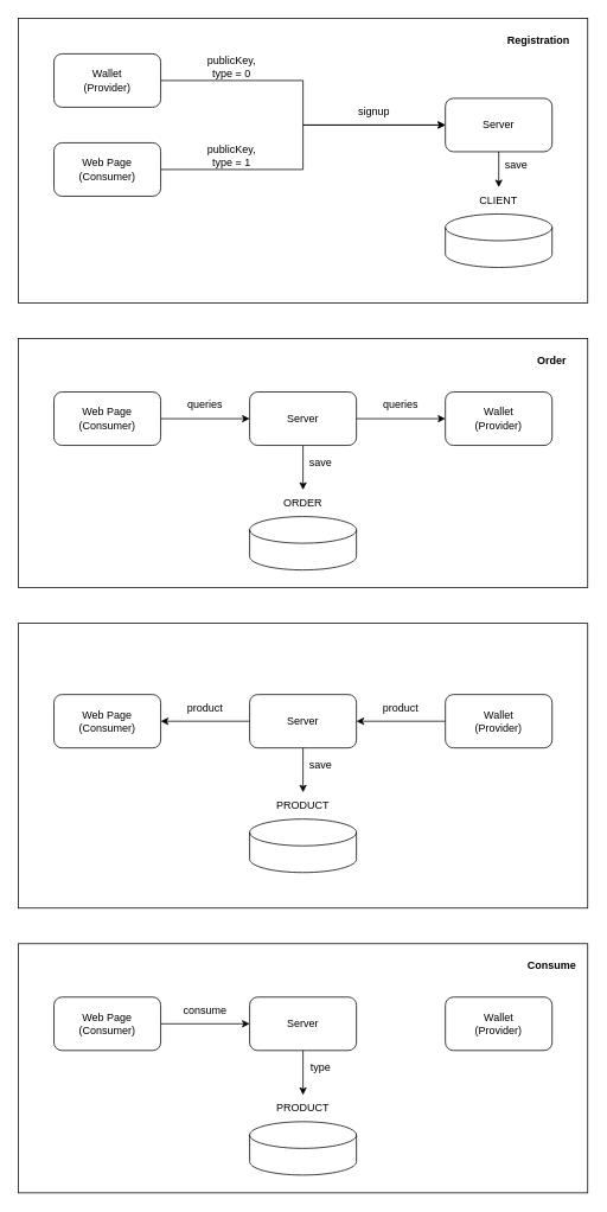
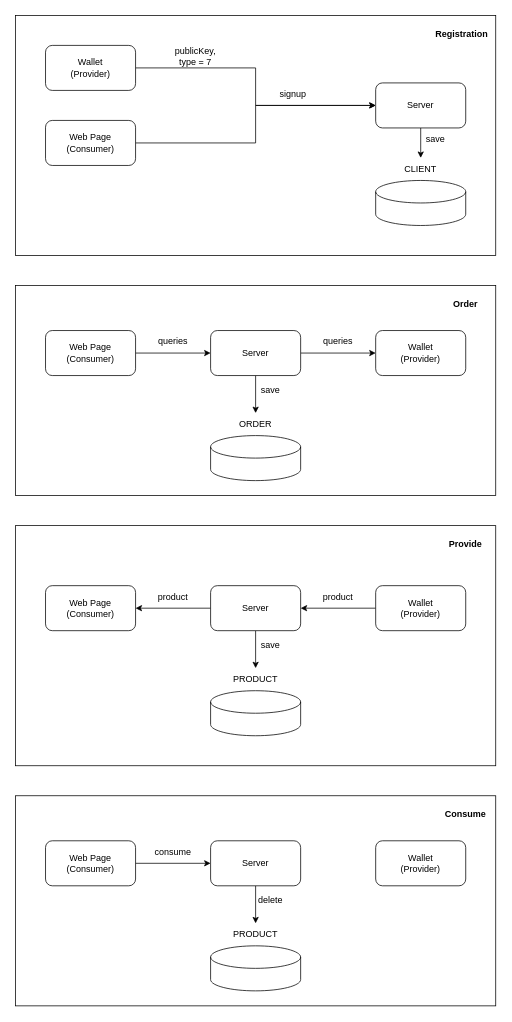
  <mxCell id="0" />
  <mxCell id="1" parent="0" />
  <mxCell id="2" value="" style="rounded=0;whiteSpace=wrap;html=1;" vertex="1" parent="1"><mxGeometry x="20" y="20" width="640" height="320" as="geometry" /></mxCell>
  <mxCell id="3" style="edgeStyle=orthogonalEdgeStyle;rounded=0;orthogonalLoop=1;jettySize=auto;html=1;entryX=0;entryY=0.5;entryDx=0;entryDy=0;" edge="1" parent="1" source="4" target="8"><mxGeometry relative="1" as="geometry" /></mxCell>
  <mxCell id="4" value="Wallet&lt;div&gt;(Provider)&lt;/div&gt;" style="rounded=1;whiteSpace=wrap;html=1;" vertex="1" parent="1"><mxGeometry x="60" y="60" width="120" height="60" as="geometry" /></mxCell>
  <mxCell id="5" style="edgeStyle=orthogonalEdgeStyle;rounded=0;orthogonalLoop=1;jettySize=auto;html=1;entryX=0;entryY=0.5;entryDx=0;entryDy=0;" edge="1" parent="1" source="6" target="8"><mxGeometry relative="1" as="geometry" /></mxCell>
  <mxCell id="6" value="Web Page&lt;div&gt;(Consumer)&lt;/div&gt;" style="rounded=1;whiteSpace=wrap;html=1;" vertex="1" parent="1"><mxGeometry x="60" y="160" width="120" height="60" as="geometry" /></mxCell>
  <mxCell id="7" style="edgeStyle=orthogonalEdgeStyle;rounded=0;orthogonalLoop=1;jettySize=auto;html=1;" edge="1" parent="1" source="8" target="26"><mxGeometry relative="1" as="geometry" /></mxCell>
  <mxCell id="8" value="Server" style="rounded=1;whiteSpace=wrap;html=1;" vertex="1" parent="1"><mxGeometry x="500" y="110" width="120" height="60" as="geometry" /></mxCell>
- <mxCell id="9" value="signup" style="text;html=1;align=center;verticalAlign=middle;whiteSpace=wrap;rounded=0;" vertex="1" parent="1"><mxGeometry x="390" y="110" width="60" height="30" as="geometry" /></mxCell>
- <mxCell id="10" value="publicKey, type = 0" style="text;html=1;align=center;verticalAlign=middle;whiteSpace=wrap;rounded=0;" vertex="1" parent="1"><mxGeometry x="230" y="60" width="60" height="30" as="geometry" /></mxCell>
- <mxCell id="11" value="publicKey, type = 1" style="text;html=1;align=center;verticalAlign=middle;whiteSpace=wrap;rounded=0;" vertex="1" parent="1"><mxGeometry x="230" y="160" width="60" height="30" as="geometry" /></mxCell>
- <mxCell id="12" value="Registration" style="text;html=1;align=center;verticalAlign=middle;whiteSpace=wrap;rounded=0;fontStyle=1" vertex="1" parent="1"><mxGeometry x="570" y="30" width="70" height="30" as="geometry" /></mxCell>
+ <mxCell id="9" value="signup" style="text;html=1;align=center;verticalAlign=middle;whiteSpace=wrap;rounded=0;" vertex="1" parent="1"><mxGeometry x="360" y="110" width="60" height="30" as="geometry" /></mxCell>
+ <mxCell id="10" value="publicKey, type = 7" style="text;html=1;align=center;verticalAlign=middle;whiteSpace=wrap;rounded=0;" vertex="1" parent="1"><mxGeometry x="230" y="60" width="60" height="30" as="geometry" /></mxCell>
+ <mxCell id="12" value="Registration" style="text;html=1;align=center;verticalAlign=middle;whiteSpace=wrap;rounded=0;fontStyle=1" vertex="1" parent="1"><mxGeometry x="580" y="30" width="70" height="30" as="geometry" /></mxCell>
  <mxCell id="13" value="" style="rounded=0;whiteSpace=wrap;html=1;" vertex="1" parent="1"><mxGeometry x="20" y="380" width="640" height="280" as="geometry" /></mxCell>
  <mxCell id="14" value="Order" style="text;html=1;align=center;verticalAlign=middle;whiteSpace=wrap;rounded=0;fontStyle=1" vertex="1" parent="1"><mxGeometry x="590" y="390" width="60" height="30" as="geometry" /></mxCell>
  <mxCell id="15" style="edgeStyle=orthogonalEdgeStyle;rounded=0;orthogonalLoop=1;jettySize=auto;html=1;entryX=0;entryY=0.5;entryDx=0;entryDy=0;" edge="1" parent="1" source="17" target="21"><mxGeometry relative="1" as="geometry" /></mxCell>
  <mxCell id="16" style="edgeStyle=orthogonalEdgeStyle;rounded=0;orthogonalLoop=1;jettySize=auto;html=1;entryX=0.5;entryY=0;entryDx=0;entryDy=0;" edge="1" parent="1" source="17" target="24"><mxGeometry relative="1" as="geometry" /></mxCell>
  <mxCell id="17" value="Server" style="rounded=1;whiteSpace=wrap;html=1;" vertex="1" parent="1"><mxGeometry x="280" y="440" width="120" height="60" as="geometry" /></mxCell>
  <mxCell id="18" style="edgeStyle=orthogonalEdgeStyle;rounded=0;orthogonalLoop=1;jettySize=auto;html=1;entryX=0;entryY=0.5;entryDx=0;entryDy=0;" edge="1" parent="1" source="19" target="17"><mxGeometry relative="1" as="geometry" /></mxCell>
  <mxCell id="19" value="Web Page&lt;div&gt;(Consumer)&lt;/div&gt;" style="rounded=1;whiteSpace=wrap;html=1;" vertex="1" parent="1"><mxGeometry x="60" y="440" width="120" height="60" as="geometry" /></mxCell>
  <mxCell id="20" value="queries" style="text;html=1;align=center;verticalAlign=middle;whiteSpace=wrap;rounded=0;" vertex="1" parent="1"><mxGeometry x="200" y="440" width="60" height="30" as="geometry" /></mxCell>
  <mxCell id="21" value="Wallet&lt;div&gt;(Provider)&lt;/div&gt;" style="rounded=1;whiteSpace=wrap;html=1;" vertex="1" parent="1"><mxGeometry x="500" y="440" width="120" height="60" as="geometry" /></mxCell>
  <mxCell id="22" value="queries" style="text;html=1;align=center;verticalAlign=middle;whiteSpace=wrap;rounded=0;" vertex="1" parent="1"><mxGeometry x="420" y="440" width="60" height="30" as="geometry" /></mxCell>
  <mxCell id="23" value="" style="shape=cylinder3;whiteSpace=wrap;html=1;boundedLbl=1;backgroundOutline=1;size=15;" vertex="1" parent="1"><mxGeometry x="280" y="580" width="120" height="60" as="geometry" /></mxCell>
  <mxCell id="24" value="ORDER" style="text;html=1;align=center;verticalAlign=middle;whiteSpace=wrap;rounded=0;" vertex="1" parent="1"><mxGeometry x="310" y="550" width="60" height="30" as="geometry" /></mxCell>
  <mxCell id="25" value="" style="shape=cylinder3;whiteSpace=wrap;html=1;boundedLbl=1;backgroundOutline=1;size=15;" vertex="1" parent="1"><mxGeometry x="500" y="240" width="120" height="60" as="geometry" /></mxCell>
  <mxCell id="26" value="CLIENT" style="text;html=1;align=center;verticalAlign=middle;whiteSpace=wrap;rounded=0;" vertex="1" parent="1"><mxGeometry x="530" y="210" width="60" height="30" as="geometry" /></mxCell>
  <mxCell id="27" value="" style="rounded=0;whiteSpace=wrap;html=1;" vertex="1" parent="1"><mxGeometry x="20" y="700" width="640" height="320" as="geometry" /></mxCell>
+ <mxCell id="28" value="Provide" style="text;html=1;align=center;verticalAlign=middle;whiteSpace=wrap;rounded=0;fontStyle=1" vertex="1" parent="1"><mxGeometry x="590" y="710" width="60" height="30" as="geometry" /></mxCell>
  <mxCell id="29" style="edgeStyle=orthogonalEdgeStyle;rounded=0;orthogonalLoop=1;jettySize=auto;html=1;entryX=1;entryY=0.5;entryDx=0;entryDy=0;" edge="1" parent="1" source="31" target="37"><mxGeometry relative="1" as="geometry" /></mxCell>
  <mxCell id="30" style="edgeStyle=orthogonalEdgeStyle;rounded=0;orthogonalLoop=1;jettySize=auto;html=1;entryX=0.5;entryY=0;entryDx=0;entryDy=0;" edge="1" parent="1" source="31" target="36"><mxGeometry relative="1" as="geometry" /></mxCell>
  <mxCell id="31" value="Server" style="rounded=1;whiteSpace=wrap;html=1;" vertex="1" parent="1"><mxGeometry x="280" y="780" width="120" height="60" as="geometry" /></mxCell>
  <mxCell id="32" style="edgeStyle=orthogonalEdgeStyle;rounded=0;orthogonalLoop=1;jettySize=auto;html=1;entryX=1;entryY=0.5;entryDx=0;entryDy=0;" edge="1" parent="1" source="33" target="31"><mxGeometry relative="1" as="geometry" /></mxCell>
  <mxCell id="33" value="Wallet&lt;div&gt;(Provider)&lt;/div&gt;" style="rounded=1;whiteSpace=wrap;html=1;" vertex="1" parent="1"><mxGeometry x="500" y="780" width="120" height="60" as="geometry" /></mxCell>
  <mxCell id="34" value="product" style="text;html=1;align=center;verticalAlign=middle;whiteSpace=wrap;rounded=0;" vertex="1" parent="1"><mxGeometry x="420" y="780" width="60" height="30" as="geometry" /></mxCell>
  <mxCell id="35" value="" style="shape=cylinder3;whiteSpace=wrap;html=1;boundedLbl=1;backgroundOutline=1;size=15;" vertex="1" parent="1"><mxGeometry x="280" y="920" width="120" height="60" as="geometry" /></mxCell>
  <mxCell id="36" value="PRODUCT" style="text;html=1;align=center;verticalAlign=middle;whiteSpace=wrap;rounded=0;" vertex="1" parent="1"><mxGeometry x="310" y="890" width="60" height="30" as="geometry" /></mxCell>
  <mxCell id="37" value="Web Page&lt;div&gt;(Consumer)&lt;/div&gt;" style="rounded=1;whiteSpace=wrap;html=1;" vertex="1" parent="1"><mxGeometry x="60" y="780" width="120" height="60" as="geometry" /></mxCell>
  <mxCell id="38" value="product" style="text;html=1;align=center;verticalAlign=middle;whiteSpace=wrap;rounded=0;" vertex="1" parent="1"><mxGeometry x="200" y="780" width="60" height="30" as="geometry" /></mxCell>
  <mxCell id="39" value="" style="rounded=0;whiteSpace=wrap;html=1;" vertex="1" parent="1"><mxGeometry x="20" y="1060" width="640" height="280" as="geometry" /></mxCell>
  <mxCell id="40" value="Consume" style="text;html=1;align=center;verticalAlign=middle;whiteSpace=wrap;rounded=0;fontStyle=1" vertex="1" parent="1"><mxGeometry x="590" y="1070" width="60" height="30" as="geometry" /></mxCell>
  <mxCell id="41" style="edgeStyle=orthogonalEdgeStyle;rounded=0;orthogonalLoop=1;jettySize=auto;html=1;entryX=0.5;entryY=0;entryDx=0;entryDy=0;" edge="1" parent="1" source="42" target="45"><mxGeometry relative="1" as="geometry" /></mxCell>
  <mxCell id="42" value="Server" style="rounded=1;whiteSpace=wrap;html=1;" vertex="1" parent="1"><mxGeometry x="280" y="1120" width="120" height="60" as="geometry" /></mxCell>
  <mxCell id="43" value="Wallet&lt;div&gt;(Provider)&lt;/div&gt;" style="rounded=1;whiteSpace=wrap;html=1;" vertex="1" parent="1"><mxGeometry x="500" y="1120" width="120" height="60" as="geometry" /></mxCell>
  <mxCell id="44" value="" style="shape=cylinder3;whiteSpace=wrap;html=1;boundedLbl=1;backgroundOutline=1;size=15;" vertex="1" parent="1"><mxGeometry x="280" y="1260" width="120" height="60" as="geometry" /></mxCell>
  <mxCell id="45" value="PRODUCT" style="text;html=1;align=center;verticalAlign=middle;whiteSpace=wrap;rounded=0;" vertex="1" parent="1"><mxGeometry x="310" y="1230" width="60" height="30" as="geometry" /></mxCell>
  <mxCell id="46" style="edgeStyle=orthogonalEdgeStyle;rounded=0;orthogonalLoop=1;jettySize=auto;html=1;entryX=0;entryY=0.5;entryDx=0;entryDy=0;" edge="1" parent="1" source="47" target="42"><mxGeometry relative="1" as="geometry" /></mxCell>
  <mxCell id="47" value="Web Page&lt;div&gt;(Consumer)&lt;/div&gt;" style="rounded=1;whiteSpace=wrap;html=1;" vertex="1" parent="1"><mxGeometry x="60" y="1120" width="120" height="60" as="geometry" /></mxCell>
  <mxCell id="48" value="consume" style="text;html=1;align=center;verticalAlign=middle;whiteSpace=wrap;rounded=0;" vertex="1" parent="1"><mxGeometry x="200" y="1120" width="60" height="30" as="geometry" /></mxCell>
- <mxCell id="49" value="type" style="text;html=1;align=center;verticalAlign=middle;whiteSpace=wrap;rounded=0;" vertex="1" parent="1"><mxGeometry x="330" y="1185" width="60" height="30" as="geometry" /></mxCell>
+ <mxCell id="49" value="delete" style="text;html=1;align=center;verticalAlign=middle;whiteSpace=wrap;rounded=0;" vertex="1" parent="1"><mxGeometry x="330" y="1185" width="60" height="30" as="geometry" /></mxCell>
  <mxCell id="50" value="save" style="text;html=1;align=center;verticalAlign=middle;whiteSpace=wrap;rounded=0;" vertex="1" parent="1"><mxGeometry x="550" y="170" width="60" height="30" as="geometry" /></mxCell>
  <mxCell id="51" value="save" style="text;html=1;align=center;verticalAlign=middle;whiteSpace=wrap;rounded=0;" vertex="1" parent="1"><mxGeometry x="330" y="505" width="60" height="30" as="geometry" /></mxCell>
  <mxCell id="52" value="save" style="text;html=1;align=center;verticalAlign=middle;whiteSpace=wrap;rounded=0;" vertex="1" parent="1"><mxGeometry x="330" y="845" width="60" height="30" as="geometry" /></mxCell>
